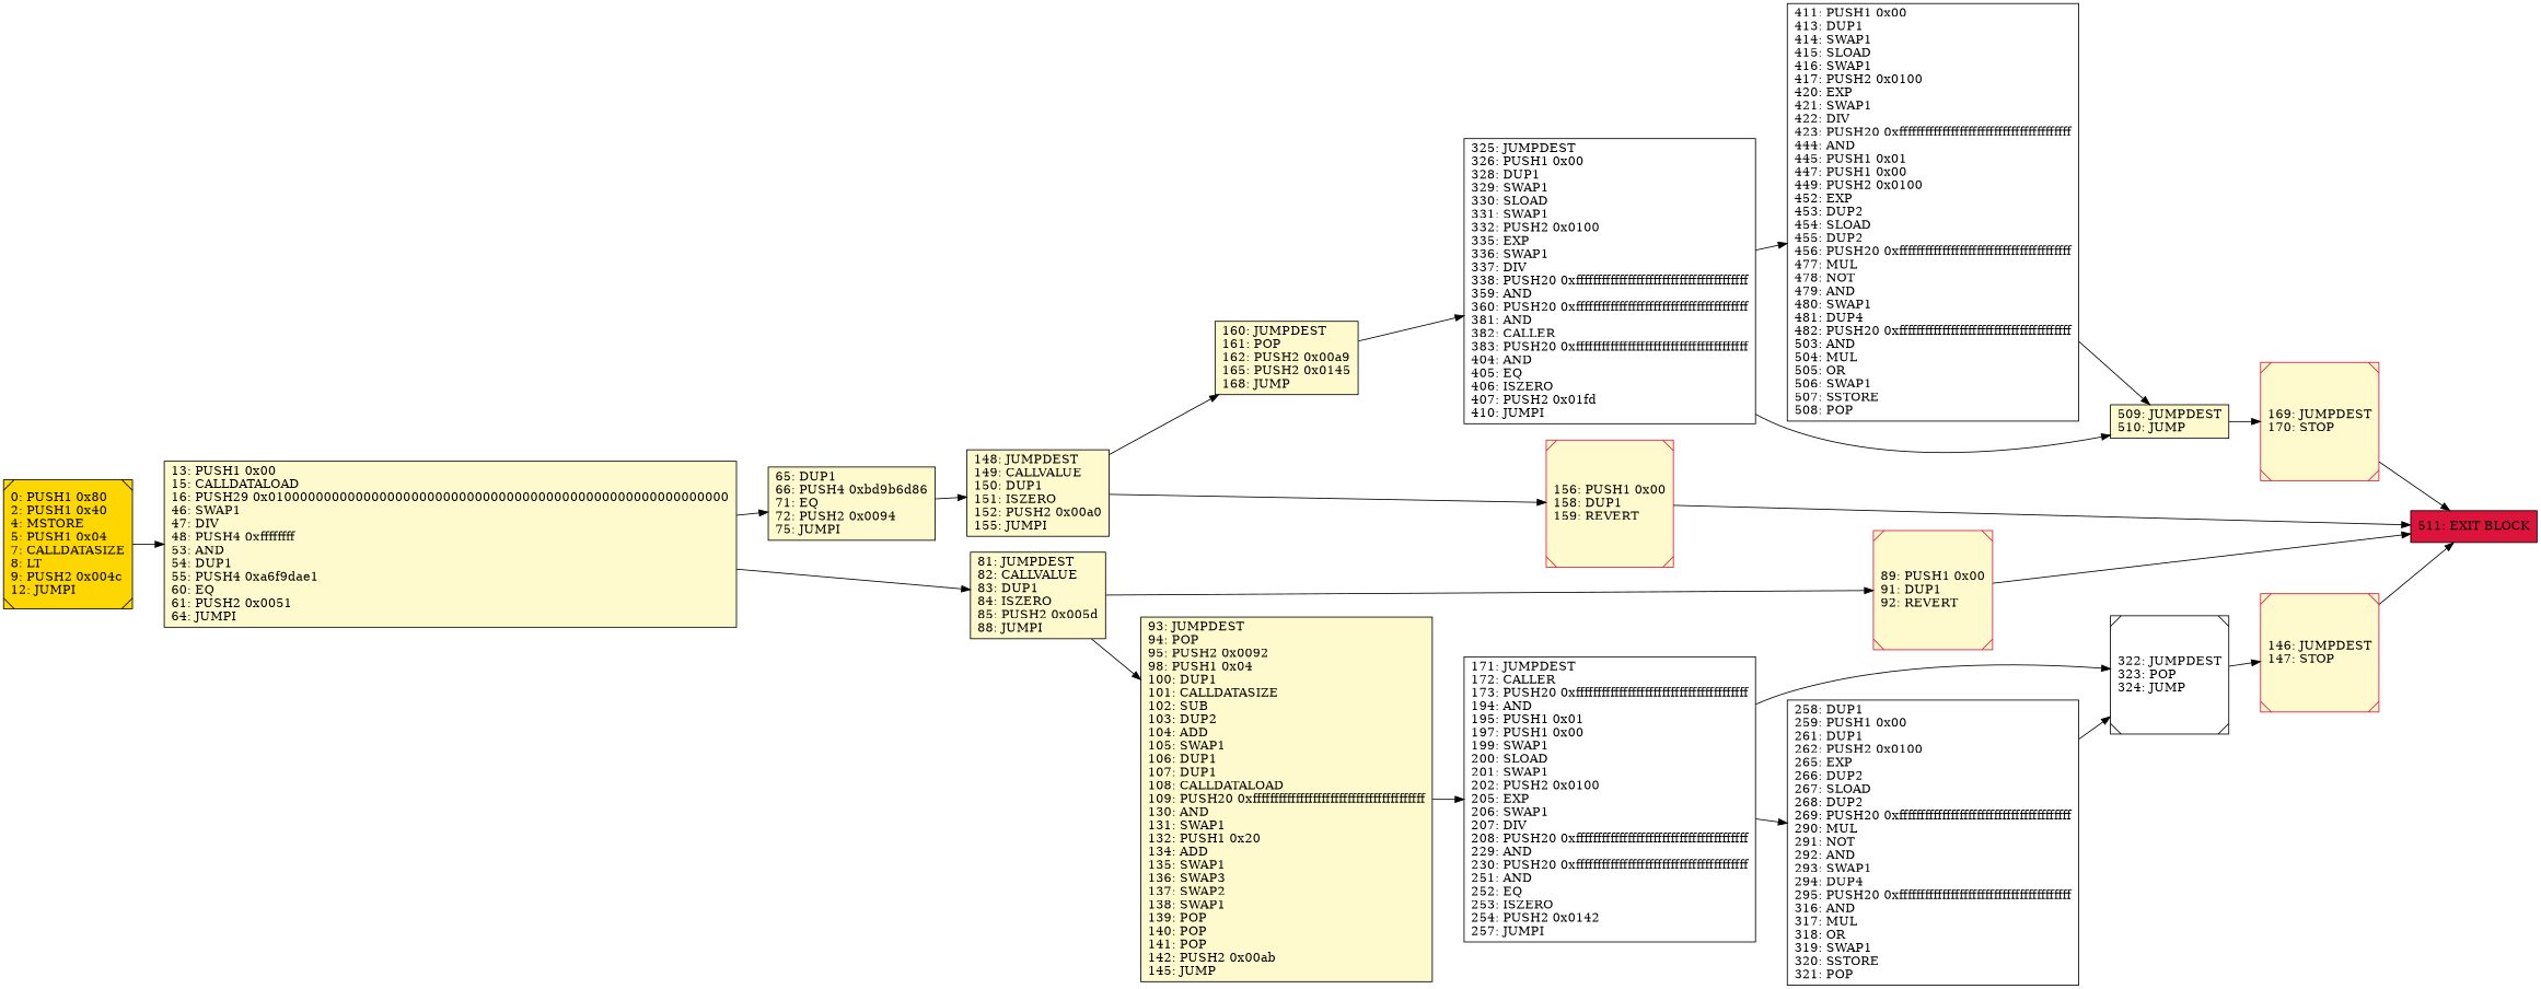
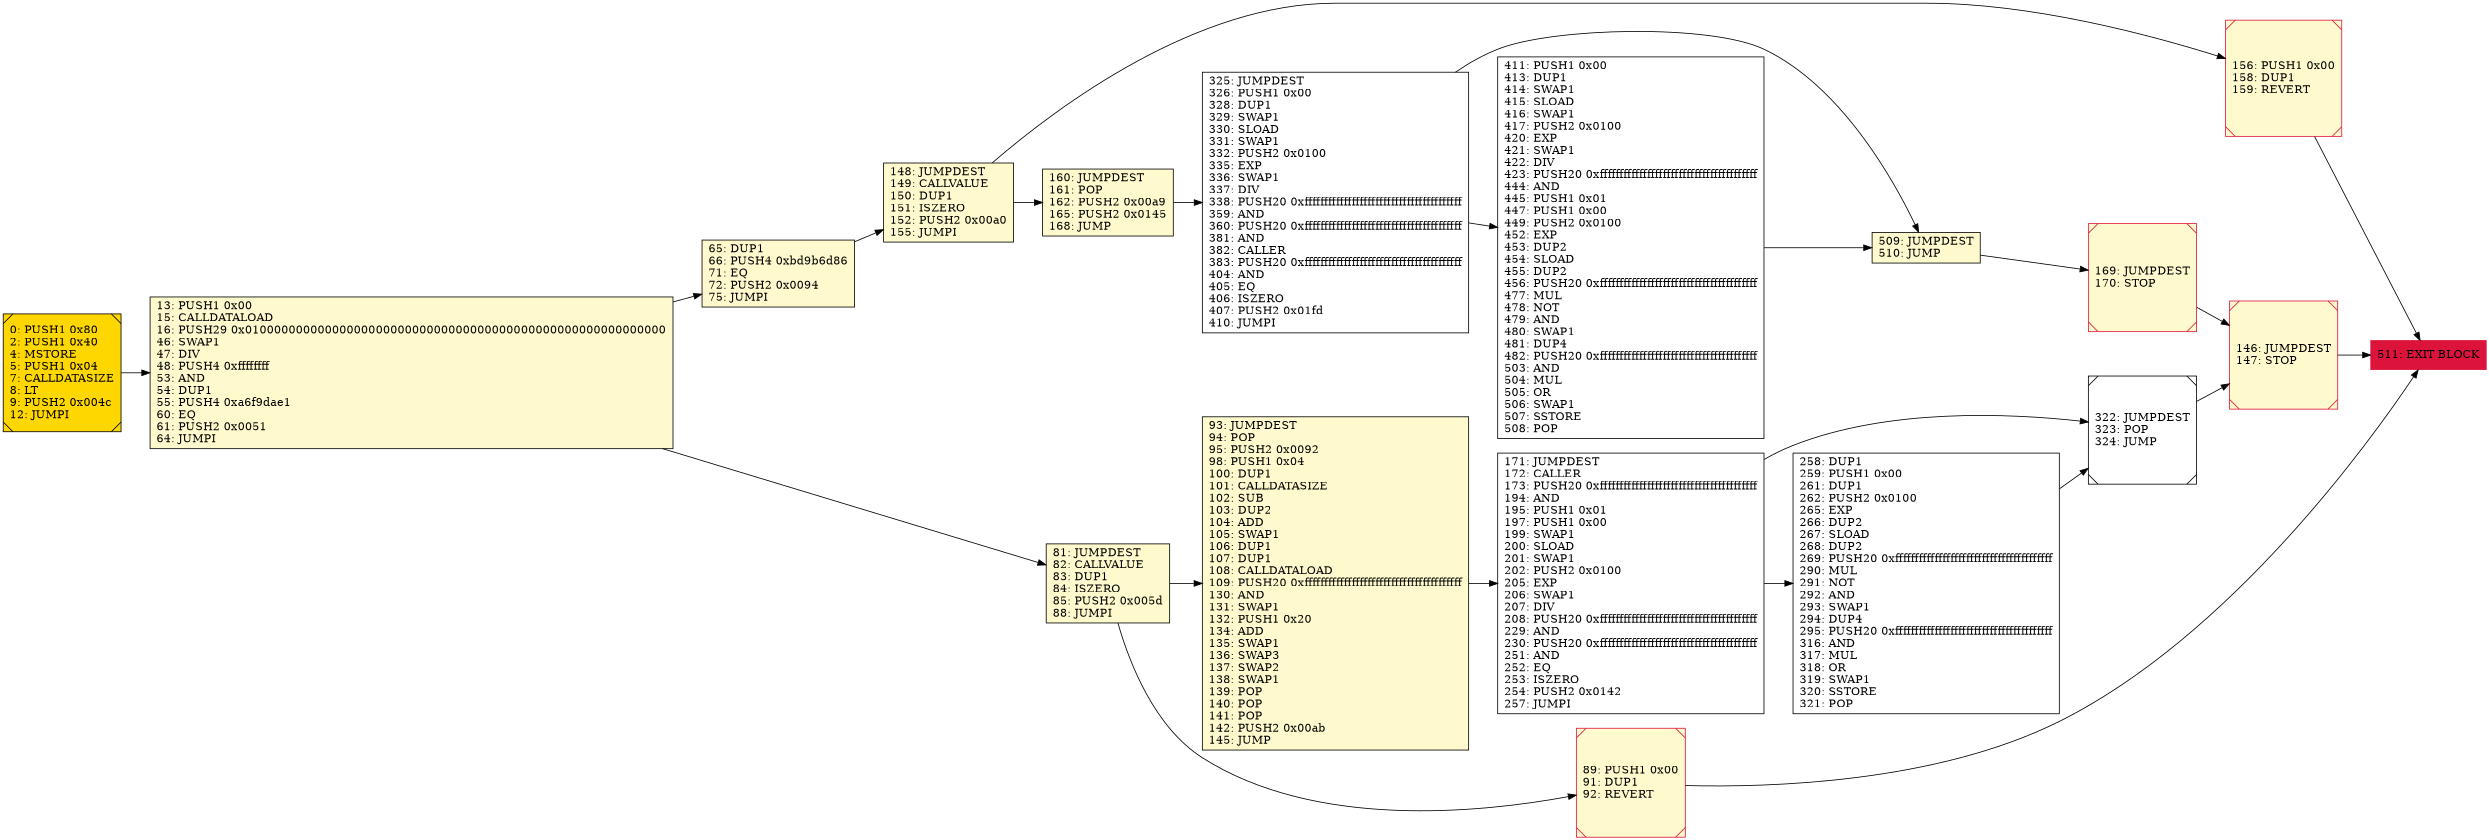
  digraph {
    fontname="DejaVu Serif"
    rankdir=LR
    node [color=black fillcolor=lemonchiffon fontcolor=black fontname="DejaVu Serif" shape=box style=filled]
    edge [fontname="DejaVu Serif"]
    n1 [label="148: JUMPDEST\l149: CALLVALUE\l150: DUP1\l151: ISZERO\l152: PUSH2 0x00a0\l155: JUMPI\l"]
    n2 [label="160: JUMPDEST\l161: POP\l162: PUSH2 0x00a9\l165: PUSH2 0x0145\l168: JUMP\l"]
    n3 [color=crimson label="156: PUSH1 0x00\l158: DUP1\l159: REVERT\l" shape=Msquare]
    n4 [fillcolor=white label="325: JUMPDEST\l326: PUSH1 0x00\l328: DUP1\l329: SWAP1\l330: SLOAD\l331: SWAP1\l332: PUSH2 0x0100\l335: EXP\l336: SWAP1\l337: DIV\l338: PUSH20 0xffffffffffffffffffffffffffffffffffffffff\l359: AND\l360: PUSH20 0xffffffffffffffffffffffffffffffffffffffff\l381: AND\l382: CALLER\l383: PUSH20 0xffffffffffffffffffffffffffffffffffffffff\l404: AND\l405: EQ\l406: ISZERO\l407: PUSH2 0x01fd\l410: JUMPI\l"]
-   n5 [fillcolor=crimson label="511: EXIT BLOCK\l"]
+   n5 [color=crimson fillcolor=crimson label="511: EXIT BLOCK\l"]
    n6 [fillcolor=white label="322: JUMPDEST\l323: POP\l324: JUMP\l" shape=Msquare]
    n7 [color=crimson label="146: JUMPDEST\l147: STOP\l" shape=Msquare]
    n8 [fillcolor=white label="411: PUSH1 0x00\l413: DUP1\l414: SWAP1\l415: SLOAD\l416: SWAP1\l417: PUSH2 0x0100\l420: EXP\l421: SWAP1\l422: DIV\l423: PUSH20 0xffffffffffffffffffffffffffffffffffffffff\l444: AND\l445: PUSH1 0x01\l447: PUSH1 0x00\l449: PUSH2 0x0100\l452: EXP\l453: DUP2\l454: SLOAD\l455: DUP2\l456: PUSH20 0xffffffffffffffffffffffffffffffffffffffff\l477: MUL\l478: NOT\l479: AND\l480: SWAP1\l481: DUP4\l482: PUSH20 0xffffffffffffffffffffffffffffffffffffffff\l503: AND\l504: MUL\l505: OR\l506: SWAP1\l507: SSTORE\l508: POP\l"]
    n9 [label="509: JUMPDEST\l510: JUMP\l"]
    n10 [color=crimson label="169: JUMPDEST\l170: STOP\l" shape=Msquare]
    n11 [label="65: DUP1\l66: PUSH4 0xbd9b6d86\l71: EQ\l72: PUSH2 0x0094\l75: JUMPI\l"]
    n12 [fillcolor=gold label="0: PUSH1 0x80\l2: PUSH1 0x40\l4: MSTORE\l5: PUSH1 0x04\l7: CALLDATASIZE\l8: LT\l9: PUSH2 0x004c\l12: JUMPI\l" shape=Msquare]
    n13 [label="13: PUSH1 0x00\l15: CALLDATALOAD\l16: PUSH29 0x0100000000000000000000000000000000000000000000000000000000\l46: SWAP1\l47: DIV\l48: PUSH4 0xffffffff\l53: AND\l54: DUP1\l55: PUSH4 0xa6f9dae1\l60: EQ\l61: PUSH2 0x0051\l64: JUMPI\l"]
    n14 [label="81: JUMPDEST\l82: CALLVALUE\l83: DUP1\l84: ISZERO\l85: PUSH2 0x005d\l88: JUMPI\l"]
    n15 [color=crimson label="89: PUSH1 0x00\l91: DUP1\l92: REVERT\l" shape=Msquare]
    n16 [label="93: JUMPDEST\l94: POP\l95: PUSH2 0x0092\l98: PUSH1 0x04\l100: DUP1\l101: CALLDATASIZE\l102: SUB\l103: DUP2\l104: ADD\l105: SWAP1\l106: DUP1\l107: DUP1\l108: CALLDATALOAD\l109: PUSH20 0xffffffffffffffffffffffffffffffffffffffff\l130: AND\l131: SWAP1\l132: PUSH1 0x20\l134: ADD\l135: SWAP1\l136: SWAP3\l137: SWAP2\l138: SWAP1\l139: POP\l140: POP\l141: POP\l142: PUSH2 0x00ab\l145: JUMP\l"]
    n17 [fillcolor=white label="171: JUMPDEST\l172: CALLER\l173: PUSH20 0xffffffffffffffffffffffffffffffffffffffff\l194: AND\l195: PUSH1 0x01\l197: PUSH1 0x00\l199: SWAP1\l200: SLOAD\l201: SWAP1\l202: PUSH2 0x0100\l205: EXP\l206: SWAP1\l207: DIV\l208: PUSH20 0xffffffffffffffffffffffffffffffffffffffff\l229: AND\l230: PUSH20 0xffffffffffffffffffffffffffffffffffffffff\l251: AND\l252: EQ\l253: ISZERO\l254: PUSH2 0x0142\l257: JUMPI\l"]
    n18 [fillcolor=white label="258: DUP1\l259: PUSH1 0x00\l261: DUP1\l262: PUSH2 0x0100\l265: EXP\l266: DUP2\l267: SLOAD\l268: DUP2\l269: PUSH20 0xffffffffffffffffffffffffffffffffffffffff\l290: MUL\l291: NOT\l292: AND\l293: SWAP1\l294: DUP4\l295: PUSH20 0xffffffffffffffffffffffffffffffffffffffff\l316: AND\l317: MUL\l318: OR\l319: SWAP1\l320: SSTORE\l321: POP\l"]
    n1 -> n2
    n1 -> n3
    n2 -> n4
    n3 -> n5
    n4 -> n8
    n4 -> n9
    n6 -> n7
    n7 -> n5
    n8 -> n9
    n9 -> n10
-   n10 -> n5
+   n10 -> n7
    n11 -> n1
    n12 -> n13
    n13 -> n11
    n13 -> n14
    n14 -> n15
    n14 -> n16
    n15 -> n5
    n16 -> n17
    n17 -> n6
    n17 -> n18
    n18 -> n6
  }
